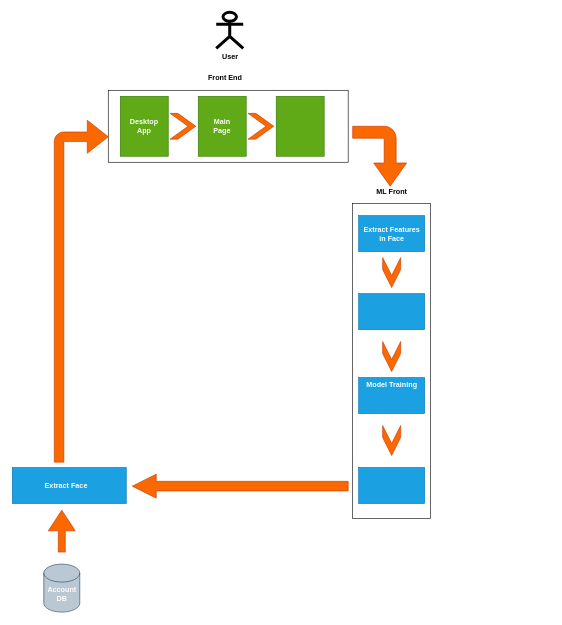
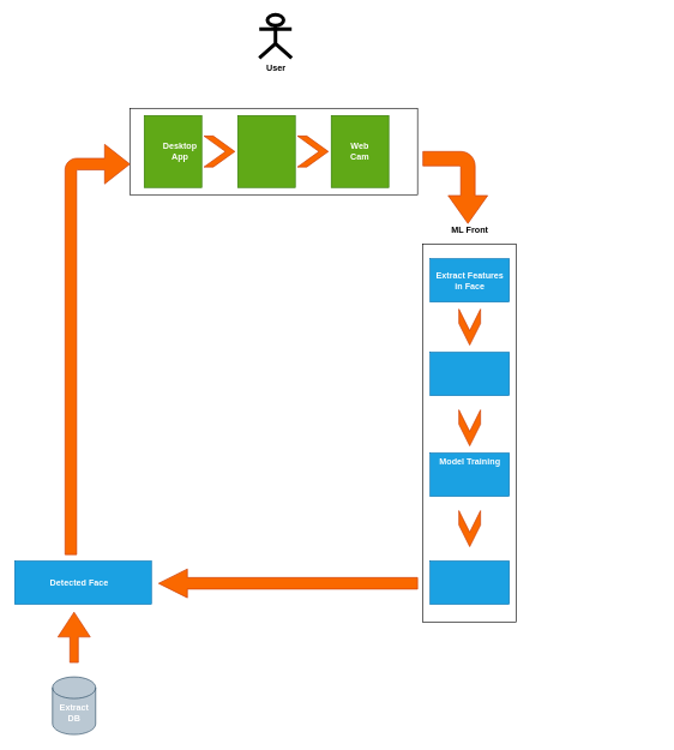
  <mxCell id="0" />
  <mxCell id="1" parent="0" />
  <mxCell id="2" value="" style="rounded=0;whiteSpace=wrap;html=1;" vertex="1" parent="1"><mxGeometry x="180" y="150" width="400" height="120" as="geometry" /></mxCell>
  <mxCell id="3" value="" style="rounded=0;whiteSpace=wrap;html=1;fillColor=#60a917;strokeColor=#2D7600;fontColor=#ffffff;" vertex="1" parent="1"><mxGeometry x="200" y="160" width="80" height="100" as="geometry" /></mxCell>
  <mxCell id="4" value="" style="rounded=0;whiteSpace=wrap;html=1;fillColor=#60a917;strokeColor=#2D7600;fontColor=#ffffff;" vertex="1" parent="1"><mxGeometry x="330" y="160" width="80" height="100" as="geometry" /></mxCell>
  <mxCell id="5" value="" style="rounded=0;whiteSpace=wrap;html=1;fillColor=#60a917;strokeColor=#2D7600;fontColor=#ffffff;" vertex="1" parent="1"><mxGeometry x="460" y="160" width="80" height="100" as="geometry" /></mxCell>
  <mxCell id="6" value="" style="html=1;shadow=0;dashed=0;align=center;verticalAlign=middle;shape=mxgraph.arrows2.arrow;dy=0;dx=30;notch=30;fillColor=#fa6800;strokeColor=#C73500;fontColor=#ffffff;" vertex="1" parent="1"><mxGeometry x="283" y="188.5" width="43" height="43" as="geometry" /></mxCell>
  <mxCell id="7" value="" style="html=1;shadow=0;dashed=0;align=center;verticalAlign=middle;shape=mxgraph.arrows2.arrow;dy=0;dx=30;notch=30;fillColor=#fa6800;strokeColor=#C73500;fontColor=#ffffff;" vertex="1" parent="1"><mxGeometry x="413" y="188.5" width="43" height="43" as="geometry" /></mxCell>
- <mxCell id="8" value="&lt;b&gt;&lt;font color=&quot;#ffffff&quot;&gt;Desktop App&lt;/font&gt;&lt;/b&gt;" style="text;html=1;strokeColor=none;fillColor=none;align=center;verticalAlign=middle;whiteSpace=wrap;rounded=0;" vertex="1" parent="1"><mxGeometry x="220" y="200" width="40" height="20" as="geometry" /></mxCell>
- <mxCell id="9" value="&lt;font color=&quot;#ffffff&quot;&gt;&lt;b&gt;Main Page&lt;/b&gt;&lt;/font&gt;" style="text;html=1;strokeColor=none;fillColor=none;align=center;verticalAlign=middle;whiteSpace=wrap;rounded=0;" vertex="1" parent="1"><mxGeometry x="350" y="200" width="40" height="20" as="geometry" /></mxCell>
- <mxCell id="11" value="&lt;b&gt;Front End&lt;/b&gt;" style="text;html=1;strokeColor=none;fillColor=none;align=center;verticalAlign=middle;whiteSpace=wrap;rounded=0;" vertex="1" parent="1"><mxGeometry x="340" y="120" width="70" height="20" as="geometry" /></mxCell>
+ <mxCell id="8" value="&lt;b&gt;&lt;font color=&quot;#ffffff&quot;&gt;Desktop App&lt;/font&gt;&lt;/b&gt;" style="text;html=1;strokeColor=none;fillColor=none;align=center;verticalAlign=middle;whiteSpace=wrap;rounded=0;" vertex="1" parent="1"><mxGeometry x="230" y="200" width="40" height="20" as="geometry" /></mxCell>
+ <mxCell id="10" value="&lt;b&gt;&lt;font color=&quot;#ffffff&quot;&gt;Web Cam&lt;/font&gt;&lt;/b&gt;" style="text;html=1;strokeColor=none;fillColor=none;align=center;verticalAlign=middle;whiteSpace=wrap;rounded=0;" vertex="1" parent="1"><mxGeometry x="480" y="200" width="40" height="20" as="geometry" /></mxCell>
  <mxCell id="12" value="" style="rounded=0;whiteSpace=wrap;html=1;rotation=90;" vertex="1" parent="1"><mxGeometry x="390" y="536.5" width="525" height="130" as="geometry" /></mxCell>
  <mxCell id="13" value="" style="rounded=0;whiteSpace=wrap;html=1;fillColor=#1ba1e2;strokeColor=#006EAF;fontColor=#ffffff;" vertex="1" parent="1"><mxGeometry x="597.5" y="359" width="110" height="60" as="geometry" /></mxCell>
  <mxCell id="14" value="" style="rounded=0;whiteSpace=wrap;html=1;fillColor=#1ba1e2;strokeColor=#006EAF;fontColor=#ffffff;" vertex="1" parent="1"><mxGeometry x="597.5" y="489" width="110" height="60" as="geometry" /></mxCell>
  <mxCell id="15" value="" style="rounded=0;whiteSpace=wrap;html=1;fillColor=#1ba1e2;strokeColor=#006EAF;fontColor=#ffffff;" vertex="1" parent="1"><mxGeometry x="597.5" y="629" width="110" height="60" as="geometry" /></mxCell>
  <mxCell id="16" value="" style="rounded=0;whiteSpace=wrap;html=1;fillColor=#1ba1e2;strokeColor=#006EAF;fontColor=#ffffff;" vertex="1" parent="1"><mxGeometry x="597.5" y="779" width="110" height="60" as="geometry" /></mxCell>
  <mxCell id="17" value="" style="html=1;shadow=0;dashed=0;align=center;verticalAlign=middle;shape=mxgraph.arrows2.arrow;dy=0;dx=30;notch=30;rotation=90;fillColor=#fa6800;strokeColor=#C73500;fontColor=#ffffff;" vertex="1" parent="1"><mxGeometry x="627.5" y="579" width="50" height="30" as="geometry" /></mxCell>
  <mxCell id="18" value="" style="html=1;shadow=0;dashed=0;align=center;verticalAlign=middle;shape=mxgraph.arrows2.arrow;dy=0;dx=30;notch=30;rotation=90;fillColor=#fa6800;strokeColor=#C73500;fontColor=#ffffff;" vertex="1" parent="1"><mxGeometry x="627.5" y="439" width="50" height="30" as="geometry" /></mxCell>
  <mxCell id="19" value="" style="html=1;shadow=0;dashed=0;align=center;verticalAlign=middle;shape=mxgraph.arrows2.arrow;dy=0;dx=30;notch=30;rotation=90;fillColor=#fa6800;strokeColor=#C73500;fontColor=#ffffff;" vertex="1" parent="1"><mxGeometry x="627.5" y="719" width="50" height="30" as="geometry" /></mxCell>
  <mxCell id="20" value="&lt;b&gt;ML Front&lt;/b&gt;" style="text;html=1;strokeColor=none;fillColor=none;align=center;verticalAlign=middle;whiteSpace=wrap;rounded=0;" vertex="1" parent="1"><mxGeometry x="617.5" y="310" width="70" height="20" as="geometry" /></mxCell>
  <mxCell id="21" value="&lt;b&gt;&lt;font color=&quot;#ffffff&quot;&gt;Extract Features in Face&lt;/font&gt;&lt;/b&gt;" style="text;html=1;strokeColor=none;fillColor=none;align=center;verticalAlign=middle;whiteSpace=wrap;rounded=0;" vertex="1" parent="1"><mxGeometry x="603.75" y="379" width="97.5" height="20" as="geometry" /></mxCell>
  <mxCell id="22" value="&lt;b&gt;&lt;font color=&quot;#ffffff&quot;&gt;Model Training&lt;/font&gt;&lt;/b&gt;" style="text;html=1;strokeColor=none;fillColor=none;align=center;verticalAlign=middle;whiteSpace=wrap;rounded=0;" vertex="1" parent="1"><mxGeometry x="603.75" y="631.5" width="97.5" height="20" as="geometry" /></mxCell>
  <mxCell id="23" value="" style="html=1;shadow=0;dashed=0;align=center;verticalAlign=middle;shape=mxgraph.arrows2.arrow;dy=0.6;dx=40;direction=west;notch=0;fillColor=#fa6800;strokeColor=#C73500;fontColor=#ffffff;" vertex="1" parent="1"><mxGeometry x="220" y="790" width="360" height="40" as="geometry" /></mxCell>
  <mxCell id="24" value="" style="rounded=0;whiteSpace=wrap;html=1;fillColor=#1ba1e2;strokeColor=#006EAF;fontColor=#ffffff;" vertex="1" parent="1"><mxGeometry x="20" y="779" width="190" height="60" as="geometry" /></mxCell>
- <mxCell id="25" value="&lt;b&gt;&lt;font color=&quot;#ffffff&quot;&gt;Extract Face&lt;/font&gt;&lt;/b&gt;" style="text;html=1;strokeColor=none;fillColor=none;align=center;verticalAlign=middle;whiteSpace=wrap;rounded=0;" vertex="1" parent="1"><mxGeometry x="30" y="799" width="160" height="20" as="geometry" /></mxCell>
+ <mxCell id="25" value="&lt;b&gt;&lt;font color=&quot;#ffffff&quot;&gt;Detected Face&lt;/font&gt;&lt;/b&gt;" style="text;html=1;strokeColor=none;fillColor=none;align=center;verticalAlign=middle;whiteSpace=wrap;rounded=0;" vertex="1" parent="1"><mxGeometry x="30" y="799" width="160" height="20" as="geometry" /></mxCell>
  <mxCell id="26" value="" style="html=1;shadow=0;dashed=0;align=center;verticalAlign=middle;shape=mxgraph.arrows2.bendArrow;dy=8;dx=35;notch=0;arrowHead=55;rounded=1;fillColor=#fa6800;strokeColor=#C73500;fontColor=#ffffff;" vertex="1" parent="1"><mxGeometry x="90" y="200" width="90" height="570" as="geometry" /></mxCell>
  <mxCell id="27" value="" style="html=1;shadow=0;dashed=0;align=center;verticalAlign=middle;shape=mxgraph.arrows2.bendArrow;dy=10;dx=38.83;notch=0;arrowHead=55;rounded=1;rotation=90;fillColor=#fa6800;strokeColor=#C73500;fontColor=#ffffff;" vertex="1" parent="1"><mxGeometry x="582.5" y="215" width="100" height="90" as="geometry" /></mxCell>
  <mxCell id="28" value="" style="html=1;shadow=0;dashed=0;align=center;verticalAlign=middle;shape=mxgraph.arrows2.arrow;dy=0.74;dx=34.5;direction=north;notch=0;fillColor=#fa6800;strokeColor=#C73500;fontColor=#ffffff;" vertex="1" parent="1"><mxGeometry x="80" y="850" width="45" height="70" as="geometry" /></mxCell>
  <mxCell id="29" value="" style="shape=cylinder3;whiteSpace=wrap;html=1;boundedLbl=1;backgroundOutline=1;size=15;fillColor=#bac8d3;strokeColor=#23445d;" vertex="1" parent="1"><mxGeometry x="72.5" y="940" width="60" height="80" as="geometry" /></mxCell>
- <mxCell id="30" value="&lt;b&gt;&lt;font color=&quot;#ffffff&quot;&gt;Account DB&lt;/font&gt;&lt;/b&gt;" style="text;html=1;strokeColor=none;fillColor=none;align=center;verticalAlign=middle;whiteSpace=wrap;rounded=0;" vertex="1" parent="1"><mxGeometry x="83" y="980" width="40" height="20" as="geometry" /></mxCell>
+ <mxCell id="30" value="&lt;b&gt;&lt;font color=&quot;#ffffff&quot;&gt;Extract DB&lt;/font&gt;&lt;/b&gt;" style="text;html=1;strokeColor=none;fillColor=none;align=center;verticalAlign=middle;whiteSpace=wrap;rounded=0;" vertex="1" parent="1"><mxGeometry x="83" y="980" width="40" height="20" as="geometry" /></mxCell>
  <mxCell id="31" value="&lt;b&gt;User&lt;/b&gt;" style="shape=umlActor;verticalLabelPosition=bottom;verticalAlign=top;html=1;outlineConnect=0;strokeWidth=5;" vertex="1" parent="1"><mxGeometry x="360" y="20" width="45" height="60" as="geometry" /></mxCell>
